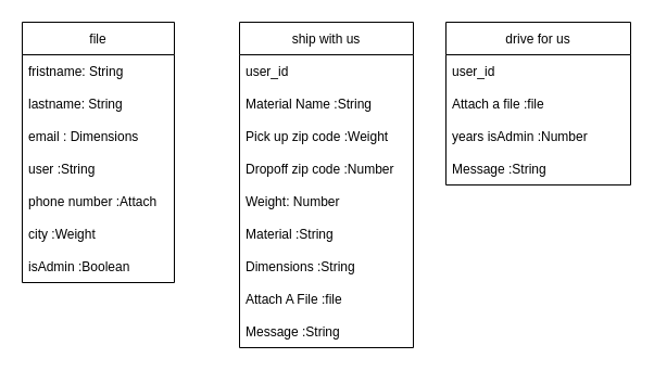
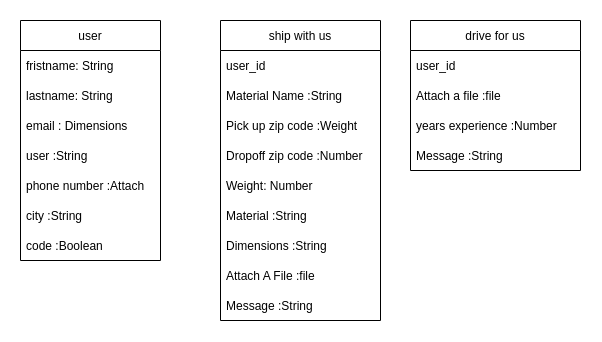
  <mxCell id="0" />
  <mxCell id="1" parent="0" />
- <mxCell id="2" value="file" style="swimlane;fontStyle=0;childLayout=stackLayout;horizontal=1;startSize=30;horizontalStack=0;resizeParent=1;resizeParentMax=0;resizeLast=0;collapsible=1;marginBottom=0;" parent="1" vertex="1"><mxGeometry x="20" y="20" width="140" height="240" as="geometry" /></mxCell>
+ <mxCell id="2" value="user" style="swimlane;fontStyle=0;childLayout=stackLayout;horizontal=1;startSize=30;horizontalStack=0;resizeParent=1;resizeParentMax=0;resizeLast=0;collapsible=1;marginBottom=0;" parent="1" vertex="1"><mxGeometry x="20" y="20" width="140" height="240" as="geometry" /></mxCell>
  <mxCell id="3" value="fristname: String" style="text;strokeColor=none;fillColor=none;align=left;verticalAlign=middle;spacingLeft=4;spacingRight=4;overflow=hidden;points=[[0,0.5],[1,0.5]];portConstraint=eastwest;rotatable=0;" parent="2" vertex="1"><mxGeometry y="30" width="140" height="30" as="geometry" /></mxCell>
  <mxCell id="4" value="lastname: String" style="text;strokeColor=none;fillColor=none;align=left;verticalAlign=middle;spacingLeft=4;spacingRight=4;overflow=hidden;points=[[0,0.5],[1,0.5]];portConstraint=eastwest;rotatable=0;" vertex="1" parent="2"><mxGeometry y="60" width="140" height="30" as="geometry" /></mxCell>
  <mxCell id="5" value="email : Dimensions" style="text;strokeColor=none;fillColor=none;align=left;verticalAlign=middle;spacingLeft=4;spacingRight=4;overflow=hidden;points=[[0,0.5],[1,0.5]];portConstraint=eastwest;rotatable=0;" parent="2" vertex="1"><mxGeometry y="90" width="140" height="30" as="geometry" /></mxCell>
  <mxCell id="6" value="user :String" style="text;strokeColor=none;fillColor=none;align=left;verticalAlign=middle;spacingLeft=4;spacingRight=4;overflow=hidden;points=[[0,0.5],[1,0.5]];portConstraint=eastwest;rotatable=0;" parent="2" vertex="1"><mxGeometry y="120" width="140" height="30" as="geometry" /></mxCell>
  <mxCell id="7" value="phone number :Attach" style="text;strokeColor=none;fillColor=none;align=left;verticalAlign=middle;spacingLeft=4;spacingRight=4;overflow=hidden;points=[[0,0.5],[1,0.5]];portConstraint=eastwest;rotatable=0;" parent="2" vertex="1"><mxGeometry y="150" width="140" height="30" as="geometry" /></mxCell>
- <mxCell id="8" value="city :Weight" style="text;strokeColor=none;fillColor=none;align=left;verticalAlign=middle;spacingLeft=4;spacingRight=4;overflow=hidden;points=[[0,0.5],[1,0.5]];portConstraint=eastwest;rotatable=0;" parent="2" vertex="1"><mxGeometry y="180" width="140" height="30" as="geometry" /></mxCell>
- <mxCell id="9" value="isAdmin :Boolean" style="text;strokeColor=none;fillColor=none;align=left;verticalAlign=middle;spacingLeft=4;spacingRight=4;overflow=hidden;points=[[0,0.5],[1,0.5]];portConstraint=eastwest;rotatable=0;" parent="2" vertex="1"><mxGeometry y="210" width="140" height="30" as="geometry" /></mxCell>
+ <mxCell id="8" value="city :String" style="text;strokeColor=none;fillColor=none;align=left;verticalAlign=middle;spacingLeft=4;spacingRight=4;overflow=hidden;points=[[0,0.5],[1,0.5]];portConstraint=eastwest;rotatable=0;" parent="2" vertex="1"><mxGeometry y="180" width="140" height="30" as="geometry" /></mxCell>
+ <mxCell id="9" value="code :Boolean" style="text;strokeColor=none;fillColor=none;align=left;verticalAlign=middle;spacingLeft=4;spacingRight=4;overflow=hidden;points=[[0,0.5],[1,0.5]];portConstraint=eastwest;rotatable=0;" parent="2" vertex="1"><mxGeometry y="210" width="140" height="30" as="geometry" /></mxCell>
  <mxCell id="10" value="ship with us" style="swimlane;fontStyle=0;childLayout=stackLayout;horizontal=1;startSize=30;horizontalStack=0;resizeParent=1;resizeParentMax=0;resizeLast=0;collapsible=1;marginBottom=0;" parent="1" vertex="1"><mxGeometry x="220" y="20" width="160" height="300" as="geometry" /></mxCell>
  <mxCell id="11" value="user_id" style="text;strokeColor=none;fillColor=none;align=left;verticalAlign=middle;spacingLeft=4;spacingRight=4;overflow=hidden;points=[[0,0.5],[1,0.5]];portConstraint=eastwest;rotatable=0;" parent="10" vertex="1"><mxGeometry y="30" width="160" height="30" as="geometry" /></mxCell>
  <mxCell id="12" value="Material Name :String" style="text;strokeColor=none;fillColor=none;align=left;verticalAlign=middle;spacingLeft=4;spacingRight=4;overflow=hidden;points=[[0,0.5],[1,0.5]];portConstraint=eastwest;rotatable=0;" parent="10" vertex="1"><mxGeometry y="60" width="160" height="30" as="geometry" /></mxCell>
  <mxCell id="13" value="Pick up zip code :Weight" style="text;strokeColor=none;fillColor=none;align=left;verticalAlign=middle;spacingLeft=4;spacingRight=4;overflow=hidden;points=[[0,0.5],[1,0.5]];portConstraint=eastwest;rotatable=0;" parent="10" vertex="1"><mxGeometry y="90" width="160" height="30" as="geometry" /></mxCell>
  <mxCell id="14" value="Dropoff zip code :Number" style="text;strokeColor=none;fillColor=none;align=left;verticalAlign=middle;spacingLeft=4;spacingRight=4;overflow=hidden;points=[[0,0.5],[1,0.5]];portConstraint=eastwest;rotatable=0;" parent="10" vertex="1"><mxGeometry y="120" width="160" height="30" as="geometry" /></mxCell>
  <mxCell id="15" value="Weight: Number" style="text;strokeColor=none;fillColor=none;align=left;verticalAlign=middle;spacingLeft=4;spacingRight=4;overflow=hidden;points=[[0,0.5],[1,0.5]];portConstraint=eastwest;rotatable=0;" parent="10" vertex="1"><mxGeometry y="150" width="160" height="30" as="geometry" /></mxCell>
  <mxCell id="16" value="Material :String" style="text;strokeColor=none;fillColor=none;align=left;verticalAlign=middle;spacingLeft=4;spacingRight=4;overflow=hidden;points=[[0,0.5],[1,0.5]];portConstraint=eastwest;rotatable=0;" parent="10" vertex="1"><mxGeometry y="180" width="160" height="30" as="geometry" /></mxCell>
  <mxCell id="17" value="Dimensions :String" style="text;strokeColor=none;fillColor=none;align=left;verticalAlign=middle;spacingLeft=4;spacingRight=4;overflow=hidden;points=[[0,0.5],[1,0.5]];portConstraint=eastwest;rotatable=0;" parent="10" vertex="1"><mxGeometry y="210" width="160" height="30" as="geometry" /></mxCell>
  <mxCell id="18" value="Attach A File :file" style="text;strokeColor=none;fillColor=none;align=left;verticalAlign=middle;spacingLeft=4;spacingRight=4;overflow=hidden;points=[[0,0.5],[1,0.5]];portConstraint=eastwest;rotatable=0;" parent="10" vertex="1"><mxGeometry y="240" width="160" height="30" as="geometry" /></mxCell>
  <mxCell id="19" value="Message :String" style="text;strokeColor=none;fillColor=none;align=left;verticalAlign=middle;spacingLeft=4;spacingRight=4;overflow=hidden;points=[[0,0.5],[1,0.5]];portConstraint=eastwest;rotatable=0;" parent="10" vertex="1"><mxGeometry y="270" width="160" height="30" as="geometry" /></mxCell>
  <mxCell id="20" value="drive for us" style="swimlane;fontStyle=0;childLayout=stackLayout;horizontal=1;startSize=30;horizontalStack=0;resizeParent=1;resizeParentMax=0;resizeLast=0;collapsible=1;marginBottom=0;" parent="1" vertex="1"><mxGeometry x="410" y="20" width="170" height="150" as="geometry" /></mxCell>
  <mxCell id="21" value="user_id" style="text;strokeColor=none;fillColor=none;align=left;verticalAlign=middle;spacingLeft=4;spacingRight=4;overflow=hidden;points=[[0,0.5],[1,0.5]];portConstraint=eastwest;rotatable=0;" parent="20" vertex="1"><mxGeometry y="30" width="170" height="30" as="geometry" /></mxCell>
  <mxCell id="22" value="Attach a file :file" style="text;strokeColor=none;fillColor=none;align=left;verticalAlign=middle;spacingLeft=4;spacingRight=4;overflow=hidden;points=[[0,0.5],[1,0.5]];portConstraint=eastwest;rotatable=0;" parent="20" vertex="1"><mxGeometry y="60" width="170" height="30" as="geometry" /></mxCell>
- <mxCell id="23" value="years isAdmin :Number" style="text;strokeColor=none;fillColor=none;align=left;verticalAlign=middle;spacingLeft=4;spacingRight=4;overflow=hidden;points=[[0,0.5],[1,0.5]];portConstraint=eastwest;rotatable=0;" parent="20" vertex="1"><mxGeometry y="90" width="170" height="30" as="geometry" /></mxCell>
+ <mxCell id="23" value="years experience :Number" style="text;strokeColor=none;fillColor=none;align=left;verticalAlign=middle;spacingLeft=4;spacingRight=4;overflow=hidden;points=[[0,0.5],[1,0.5]];portConstraint=eastwest;rotatable=0;" parent="20" vertex="1"><mxGeometry y="90" width="170" height="30" as="geometry" /></mxCell>
  <mxCell id="24" value="Message :String" style="text;strokeColor=none;fillColor=none;align=left;verticalAlign=middle;spacingLeft=4;spacingRight=4;overflow=hidden;points=[[0,0.5],[1,0.5]];portConstraint=eastwest;rotatable=0;" parent="20" vertex="1"><mxGeometry y="120" width="170" height="30" as="geometry" /></mxCell>
